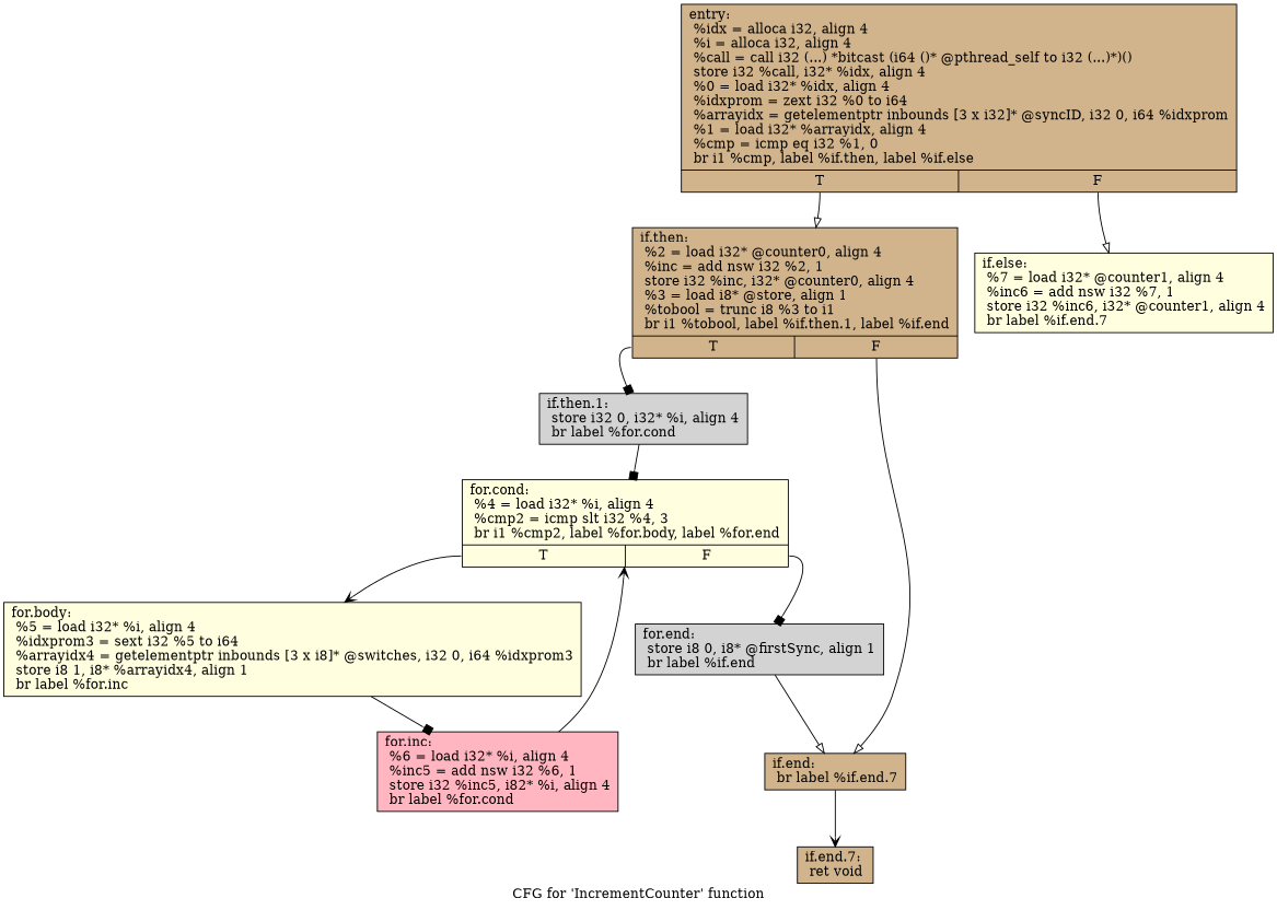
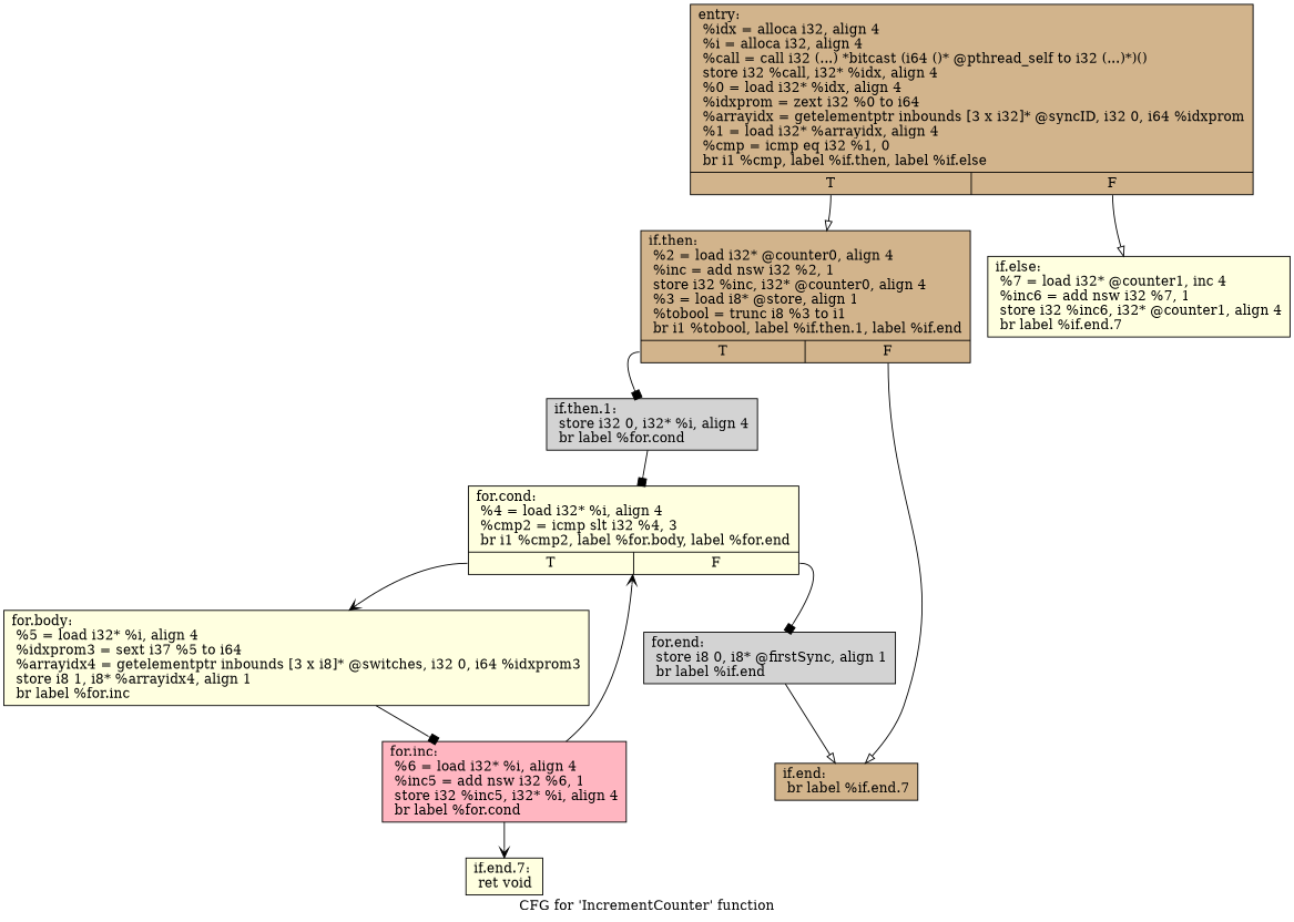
  digraph {
    label="CFG for 'IncrementCounter' function"
    node [fillcolor=lightyellow shape=record style=filled]
    edge [arrowhead=onormal]
    n1 [fillcolor=tan label="{entry:\l  %idx = alloca i32, align 4\l  %i = alloca i32, align 4\l  %call = call i32 (...) *bitcast (i64 ()* @pthread_self to i32 (...)*)()\l  store i32 %call, i32* %idx, align 4\l  %0 = load i32* %idx, align 4\l  %idxprom = zext i32 %0 to i64\l  %arrayidx = getelementptr inbounds [3 x i32]* @syncID, i32 0, i64 %idxprom\l  %1 = load i32* %arrayidx, align 4\l  %cmp = icmp eq i32 %1, 0\l  br i1 %cmp, label %if.then, label %if.else\l|{<s0>T|<s1>F}}"]
    n2 [fillcolor=tan label="{if.then:                                          \l  %2 = load i32* @counter0, align 4\l  %inc = add nsw i32 %2, 1\l  store i32 %inc, i32* @counter0, align 4\l  %3 = load i8* @store, align 1\l  %tobool = trunc i8 %3 to i1\l  br i1 %tobool, label %if.then.1, label %if.end\l|{<s0>T|<s1>F}}"]
-   n3 [label="{if.else:                                          \l  %7 = load i32* @counter1, align 4\l  %inc6 = add nsw i32 %7, 1\l  store i32 %inc6, i32* @counter1, align 4\l  br label %if.end.7\l}"]
+   n3 [label="{if.else:                                          \l  %7 = load i32* @counter1, inc 4\l  %inc6 = add nsw i32 %7, 1\l  store i32 %inc6, i32* @counter1, align 4\l  br label %if.end.7\l}"]
    n4 [fillcolor=lightgrey label="{if.then.1:                                        \l  store i32 0, i32* %i, align 4\l  br label %for.cond\l}"]
    n5 [fillcolor=tan label="{if.end:                                           \l  br label %if.end.7\l}"]
    n6 [label="{for.cond:                                         \l  %4 = load i32* %i, align 4\l  %cmp2 = icmp slt i32 %4, 3\l  br i1 %cmp2, label %for.body, label %for.end\l|{<s0>T|<s1>F}}"]
-   n7 [fillcolor=tan label="{if.end.7:                                         \l  ret void\l}"]
-   n8 [label="{for.body:                                         \l  %5 = load i32* %i, align 4\l  %idxprom3 = sext i32 %5 to i64\l  %arrayidx4 = getelementptr inbounds [3 x i8]* @switches, i32 0, i64 %idxprom3\l  store i8 1, i8* %arrayidx4, align 1\l  br label %for.inc\l}"]
+   n7 [label="{if.end.7:                                         \l  ret void\l}"]
+   n8 [label="{for.body:                                         \l  %5 = load i32* %i, align 4\l  %idxprom3 = sext i37 %5 to i64\l  %arrayidx4 = getelementptr inbounds [3 x i8]* @switches, i32 0, i64 %idxprom3\l  store i8 1, i8* %arrayidx4, align 1\l  br label %for.inc\l}"]
    n9 [fillcolor=lightgrey label="{for.end:                                          \l  store i8 0, i8* @firstSync, align 1\l  br label %if.end\l}"]
-   n10 [fillcolor=lightpink label="{for.inc:                                          \l  %6 = load i32* %i, align 4\l  %inc5 = add nsw i32 %6, 1\l  store i32 %inc5, i82* %i, align 4\l  br label %for.cond\l}"]
+   n10 [fillcolor=lightpink label="{for.inc:                                          \l  %6 = load i32* %i, align 4\l  %inc5 = add nsw i32 %6, 1\l  store i32 %inc5, i32* %i, align 4\l  br label %for.cond\l}"]
    n1 -> n2 [tailport=s0]
    n1 -> n3 [tailport=s1]
    n2 -> n4 [arrowhead=box tailport=s0]
    n2 -> n5 [tailport=s1]
    n4 -> n6 [arrowhead=box]
-   n5 -> n7 [arrowhead=vee]
+   n10 -> n7 [arrowhead=vee]
    n6 -> n8 [arrowhead=vee tailport=s0]
    n6 -> n9 [arrowhead=box tailport=s1]
    n8 -> n10 [arrowhead=box]
    n9 -> n5
    n10 -> n6 [arrowhead=vee]
  }
